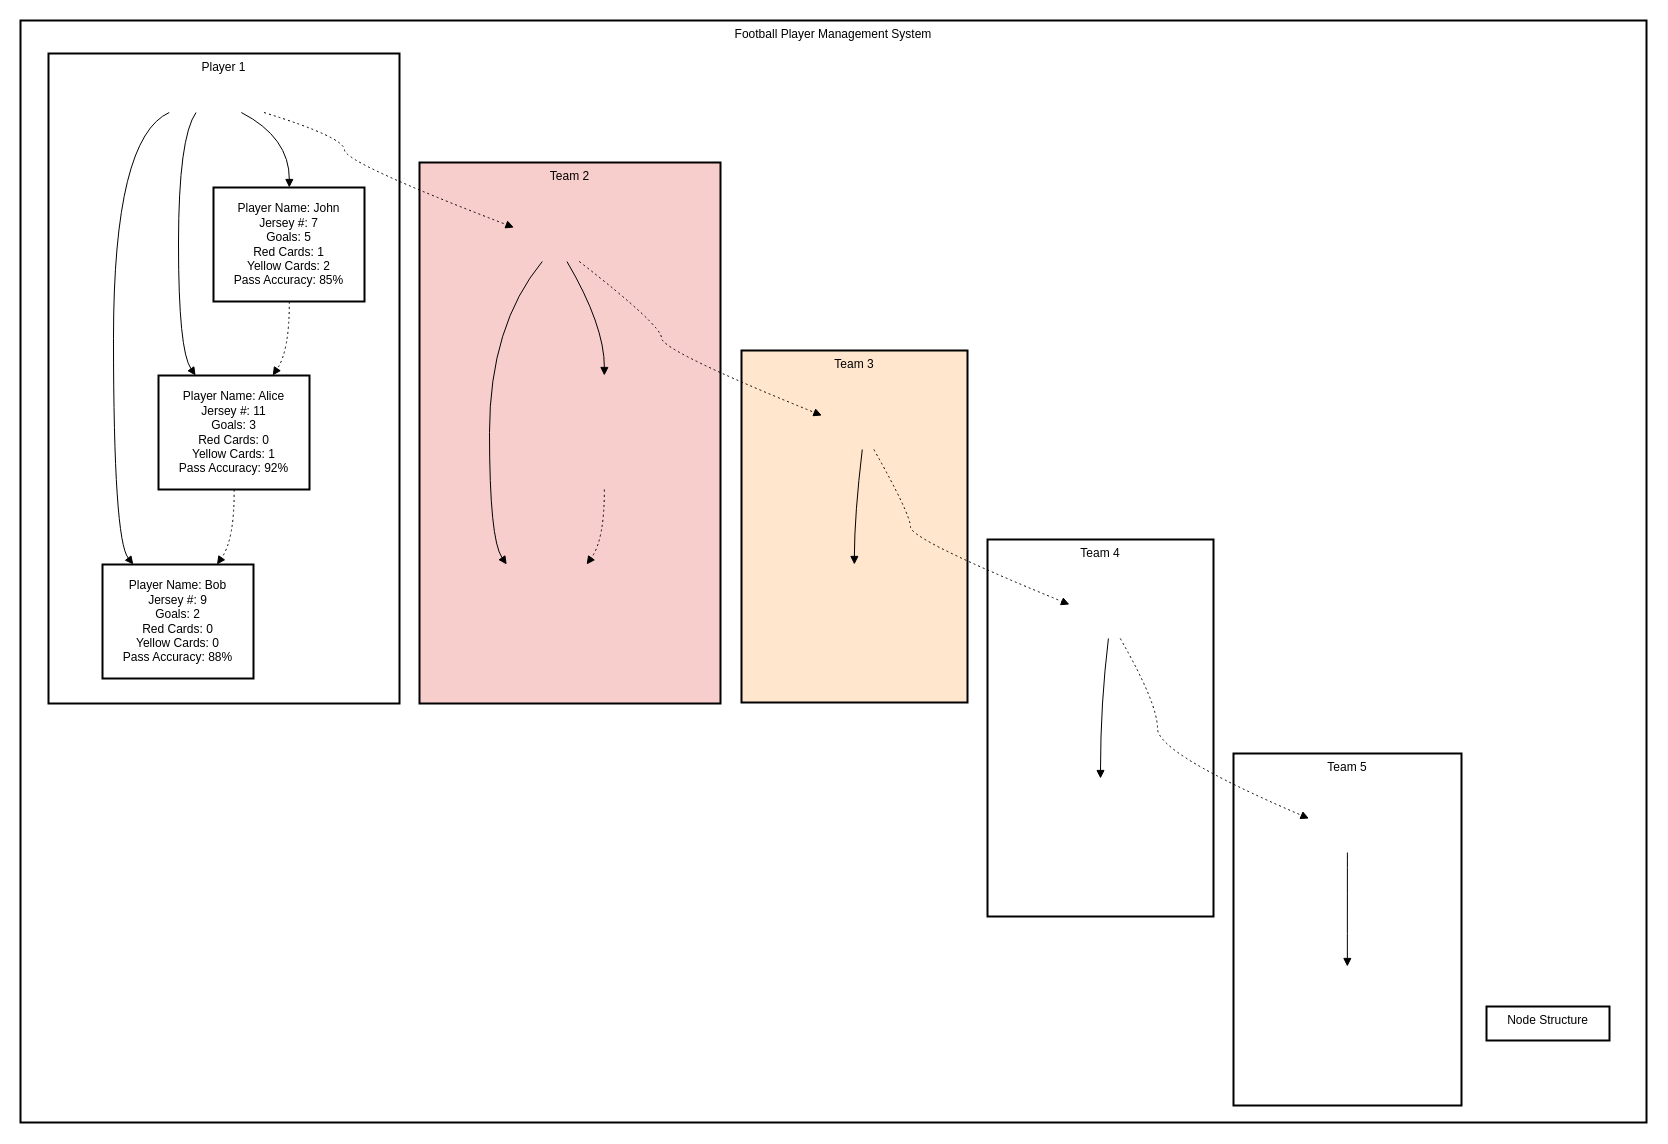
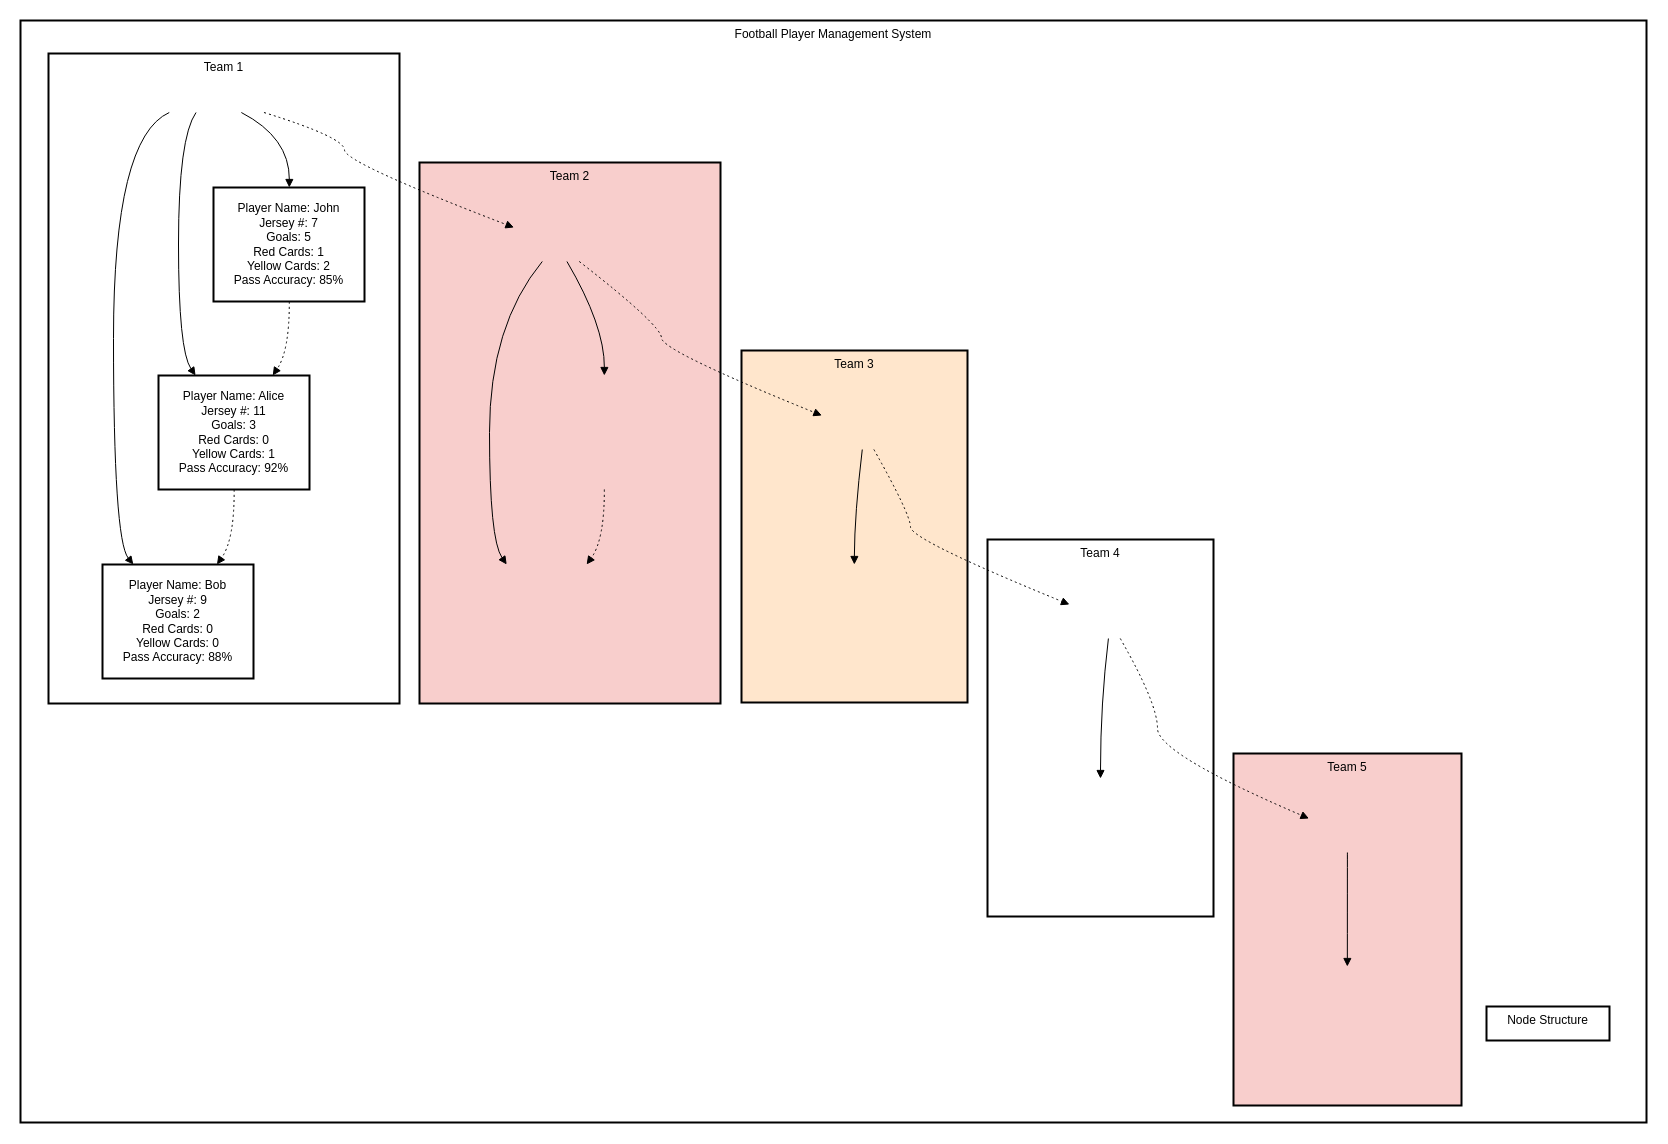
  <mxCell id="0" />
  <mxCell id="1" parent="0" />
  <mxCell id="2" value="Football Player Management System" style="whiteSpace=wrap;strokeWidth=2;verticalAlign=top;" vertex="1" parent="1"><mxGeometry x="20" y="20" width="1626" height="1102" as="geometry" /></mxCell>
  <mxCell id="3" value="Stack: Team 1" style="whiteSpace=wrap;strokeWidth=2;" vertex="1" parent="2"><mxGeometry x="130" y="58" width="115" height="34" as="geometry" /></mxCell>
- <mxCell id="4" value="Player 1" style="whiteSpace=wrap;strokeWidth=2;verticalAlign=top;" vertex="1" parent="2"><mxGeometry x="28" y="33" width="351" height="650" as="geometry" /></mxCell>
+ <mxCell id="4" value="Team 1" style="whiteSpace=wrap;strokeWidth=2;verticalAlign=top;" vertex="1" parent="2"><mxGeometry x="28" y="33" width="351" height="650" as="geometry" /></mxCell>
  <mxCell id="5" value="Player Name: John&#10;Jersey #: 7&#10;Goals: 5&#10;Red Cards: 1&#10;Yellow Cards: 2&#10;Pass Accuracy: 85%" style="whiteSpace=wrap;strokeWidth=2;" vertex="1" parent="2"><mxGeometry x="193" y="167" width="151" height="114" as="geometry" /></mxCell>
  <mxCell id="6" value="Player Name: Alice&#10;Jersey #: 11&#10;Goals: 3&#10;Red Cards: 0&#10;Yellow Cards: 1&#10;Pass Accuracy: 92%" style="whiteSpace=wrap;strokeWidth=2;" vertex="1" parent="2"><mxGeometry x="138" y="355" width="151" height="114" as="geometry" /></mxCell>
  <mxCell id="7" value="Player Name: Bob&#10;Jersey #: 9&#10;Goals: 2&#10;Red Cards: 0&#10;Yellow Cards: 0&#10;Pass Accuracy: 88%" style="whiteSpace=wrap;strokeWidth=2;" vertex="1" parent="2"><mxGeometry x="82" y="544" width="151" height="114" as="geometry" /></mxCell>
  <mxCell id="8" value="Stack: Team 2" style="whiteSpace=wrap;strokeWidth=2;" vertex="1" parent="2"><mxGeometry x="479" y="207" width="115" height="34" as="geometry" /></mxCell>
  <mxCell id="9" value="Player Name: Emma&#10;Jersey #: 10&#10;Goals: 4&#10;Red Cards: 1&#10;Yellow Cards: 3&#10;Pass Accuracy: 87%" style="whiteSpace=wrap;strokeWidth=2;" vertex="1" parent="2"><mxGeometry x="504" y="355" width="160" height="114" as="geometry" /></mxCell>
  <mxCell id="10" value="Player Name: Charlie&#10;Jersey #: 5&#10;Goals: 1&#10;Red Cards: 0&#10;Yellow Cards: 2&#10;Pass Accuracy: 90%" style="whiteSpace=wrap;strokeWidth=2;" vertex="1" parent="2"><mxGeometry x="442" y="544" width="168" height="114" as="geometry" /></mxCell>
  <mxCell id="11" value="Stack: Team 3" style="whiteSpace=wrap;strokeWidth=2;" vertex="1" parent="2"><mxGeometry x="786" y="395" width="115" height="34" as="geometry" /></mxCell>
  <mxCell id="12" value="Player Name: David&#10;Jersey #: 4&#10;Goals: 0&#10;Red Cards: 0&#10;Yellow Cards: 1&#10;Pass Accuracy: 82%" style="whiteSpace=wrap;strokeWidth=2;" vertex="1" parent="2"><mxGeometry x="756" y="544" width="156" height="114" as="geometry" /></mxCell>
  <mxCell id="13" value="Stack: Team 4" style="whiteSpace=wrap;strokeWidth=2;" vertex="1" parent="2"><mxGeometry x="1033" y="584" width="115" height="34" as="geometry" /></mxCell>
  <mxCell id="14" value="Player Name: Sarah&#10;Jersey #: 8&#10;Goals: 2&#10;Red Cards: 0&#10;Yellow Cards: 1&#10;Pass Accuracy: 84%" style="whiteSpace=wrap;strokeWidth=2;" vertex="1" parent="2"><mxGeometry x="1002" y="758" width="156" height="114" as="geometry" /></mxCell>
  <mxCell id="15" value="Stack: Team 5" style="whiteSpace=wrap;strokeWidth=2;" vertex="1" parent="2"><mxGeometry x="1270" y="798" width="115" height="34" as="geometry" /></mxCell>
  <mxCell id="16" value="Player Name: Ethan&#10;Jersey #: 3&#10;Goals: 3&#10;Red Cards: 1&#10;Yellow Cards: 2&#10;Pass Accuracy: 89%" style="whiteSpace=wrap;strokeWidth=2;" vertex="1" parent="2"><mxGeometry x="1248" y="946" width="158" height="114" as="geometry" /></mxCell>
  <mxCell id="17" value="Team 2" style="whiteSpace=wrap;strokeWidth=2;verticalAlign=top;fillColor=#f8cecc;" vertex="1" parent="2"><mxGeometry x="399" y="142" width="301" height="541" as="geometry" /></mxCell>
  <mxCell id="18" value="Team 3" style="whiteSpace=wrap;strokeWidth=2;verticalAlign=top;fillColor=#ffe6cc;" vertex="1" parent="2"><mxGeometry x="721" y="330" width="226" height="352" as="geometry" /></mxCell>
  <mxCell id="19" value="Team 4" style="whiteSpace=wrap;strokeWidth=2;verticalAlign=top;" vertex="1" parent="2"><mxGeometry x="967" y="519" width="226" height="377" as="geometry" /></mxCell>
- <mxCell id="20" value="Team 5" style="whiteSpace=wrap;strokeWidth=2;verticalAlign=top;" vertex="1" parent="2"><mxGeometry x="1213" y="733" width="228" height="352" as="geometry" /></mxCell>
+ <mxCell id="20" value="Team 5" style="whiteSpace=wrap;strokeWidth=2;verticalAlign=top;fillColor=#f8cecc;" vertex="1" parent="2"><mxGeometry x="1213" y="733" width="228" height="352" as="geometry" /></mxCell>
  <mxCell id="21" value="Node Structure" style="whiteSpace=wrap;strokeWidth=2;verticalAlign=top;" vertex="1" parent="2"><mxGeometry x="1466" y="986" width="123" height="34" as="geometry" /></mxCell>
  <mxCell id="22" value="" style="curved=1;startArrow=none;endArrow=block;exitX=0.784;exitY=0.99;entryX=0.502;entryY=-0.003;rounded=0;" edge="1" parent="2" source="3" target="5"><mxGeometry relative="1" as="geometry"><Array as="points"><mxPoint x="269" y="117" /></Array></mxGeometry></mxCell>
  <mxCell id="23" value="" style="curved=1;startArrow=none;endArrow=block;exitX=0.398;exitY=0.99;entryX=0.247;entryY=0.003;rounded=0;" edge="1" parent="2" source="3" target="6"><mxGeometry relative="1" as="geometry"><Array as="points"><mxPoint x="158" y="117" /><mxPoint x="158" y="330" /></Array></mxGeometry></mxCell>
  <mxCell id="24" value="" style="curved=1;startArrow=none;endArrow=block;exitX=0.17;exitY=0.99;entryX=0.204;entryY=2.342e-7;rounded=0;" edge="1" parent="2" source="3" target="7"><mxGeometry relative="1" as="geometry"><Array as="points"><mxPoint x="93" y="117" /><mxPoint x="93" y="519" /></Array></mxGeometry></mxCell>
  <mxCell id="25" value="" style="curved=1;dashed=1;dashPattern=2 3;startArrow=none;endArrow=block;exitX=0.502;exitY=0.994;entryX=0.755;entryY=0.003;rounded=0;" edge="1" parent="2" source="5" target="6"><mxGeometry relative="1" as="geometry"><Array as="points"><mxPoint x="269" y="330" /></Array></mxGeometry></mxCell>
  <mxCell id="26" value="" style="curved=1;dashed=1;dashPattern=2 3;startArrow=none;endArrow=block;exitX=0.501;exitY=1.0;entryX=0.758;entryY=2.342e-7;rounded=0;" edge="1" parent="2" source="6" target="7"><mxGeometry relative="1" as="geometry"><Array as="points"><mxPoint x="214" y="519" /></Array></mxGeometry></mxCell>
  <mxCell id="27" value="" style="curved=1;startArrow=none;endArrow=block;exitX=0.583;exitY=0.98;entryX=0.499;entryY=0.003;rounded=0;" edge="1" parent="2" source="8" target="9"><mxGeometry relative="1" as="geometry"><Array as="points"><mxPoint x="584" y="305" /></Array></mxGeometry></mxCell>
  <mxCell id="28" value="" style="curved=1;startArrow=none;endArrow=block;exitX=0.377;exitY=0.98;entryX=0.263;entryY=2.342e-7;rounded=0;" edge="1" parent="2" source="8" target="10"><mxGeometry relative="1" as="geometry"><Array as="points"><mxPoint x="469" y="305" /><mxPoint x="469" y="519" /></Array></mxGeometry></mxCell>
  <mxCell id="29" value="" style="curved=1;dashed=1;dashPattern=2 3;startArrow=none;endArrow=block;exitX=0.499;exitY=1.0;entryX=0.739;entryY=2.342e-7;rounded=0;" edge="1" parent="2" source="9" target="10"><mxGeometry relative="1" as="geometry"><Array as="points"><mxPoint x="584" y="519" /></Array></mxGeometry></mxCell>
  <mxCell id="30" value="" style="curved=1;startArrow=none;endArrow=block;exitX=0.485;exitY=1.0;entryX=0.499;entryY=2.342e-7;rounded=0;" edge="1" parent="2" source="11" target="12"><mxGeometry relative="1" as="geometry"><Array as="points"><mxPoint x="834" y="494" /></Array></mxGeometry></mxCell>
  <mxCell id="31" value="" style="curved=1;startArrow=none;endArrow=block;exitX=0.478;exitY=0.99;entryX=0.5;entryY=-0.003;rounded=0;" edge="1" parent="2" source="13" target="14"><mxGeometry relative="1" as="geometry"><Array as="points"><mxPoint x="1080" y="683" /></Array></mxGeometry></mxCell>
  <mxCell id="32" value="" style="curved=1;startArrow=none;endArrow=block;exitX=0.495;exitY=0.98;entryX=0.499;entryY=0.003;rounded=0;" edge="1" parent="2" source="15" target="16"><mxGeometry relative="1" as="geometry"><Array as="points" /></mxGeometry></mxCell>
  <mxCell id="33" value="" style="curved=1;dashed=1;dashPattern=2 3;startArrow=none;endArrow=block;exitX=0.977;exitY=0.99;entryX=0.118;entryY=-0.01;rounded=0;" edge="1" parent="2" source="3" target="8"><mxGeometry relative="1" as="geometry"><Array as="points"><mxPoint x="324" y="117" /><mxPoint x="324" y="142" /></Array></mxGeometry></mxCell>
  <mxCell id="34" value="" style="curved=1;dashed=1;dashPattern=2 3;startArrow=none;endArrow=block;exitX=0.686;exitY=0.98;entryX=0.141;entryY=0.01;rounded=0;" edge="1" parent="2" source="8" target="11"><mxGeometry relative="1" as="geometry"><Array as="points"><mxPoint x="641" y="305" /><mxPoint x="641" y="330" /></Array></mxGeometry></mxCell>
  <mxCell id="35" value="" style="curved=1;dashed=1;dashPattern=2 3;startArrow=none;endArrow=block;exitX=0.586;exitY=1.0;entryX=0.139;entryY=9.537e-7;rounded=0;" edge="1" parent="2" source="11" target="13"><mxGeometry relative="1" as="geometry"><Array as="points"><mxPoint x="890" y="494" /><mxPoint x="890" y="519" /></Array></mxGeometry></mxCell>
  <mxCell id="36" value="" style="curved=1;dashed=1;dashPattern=2 3;startArrow=none;endArrow=block;exitX=0.579;exitY=0.99;entryX=0.154;entryY=-0.01;rounded=0;" edge="1" parent="2" source="13" target="15"><mxGeometry relative="1" as="geometry"><Array as="points"><mxPoint x="1137" y="683" /><mxPoint x="1137" y="733" /></Array></mxGeometry></mxCell>
